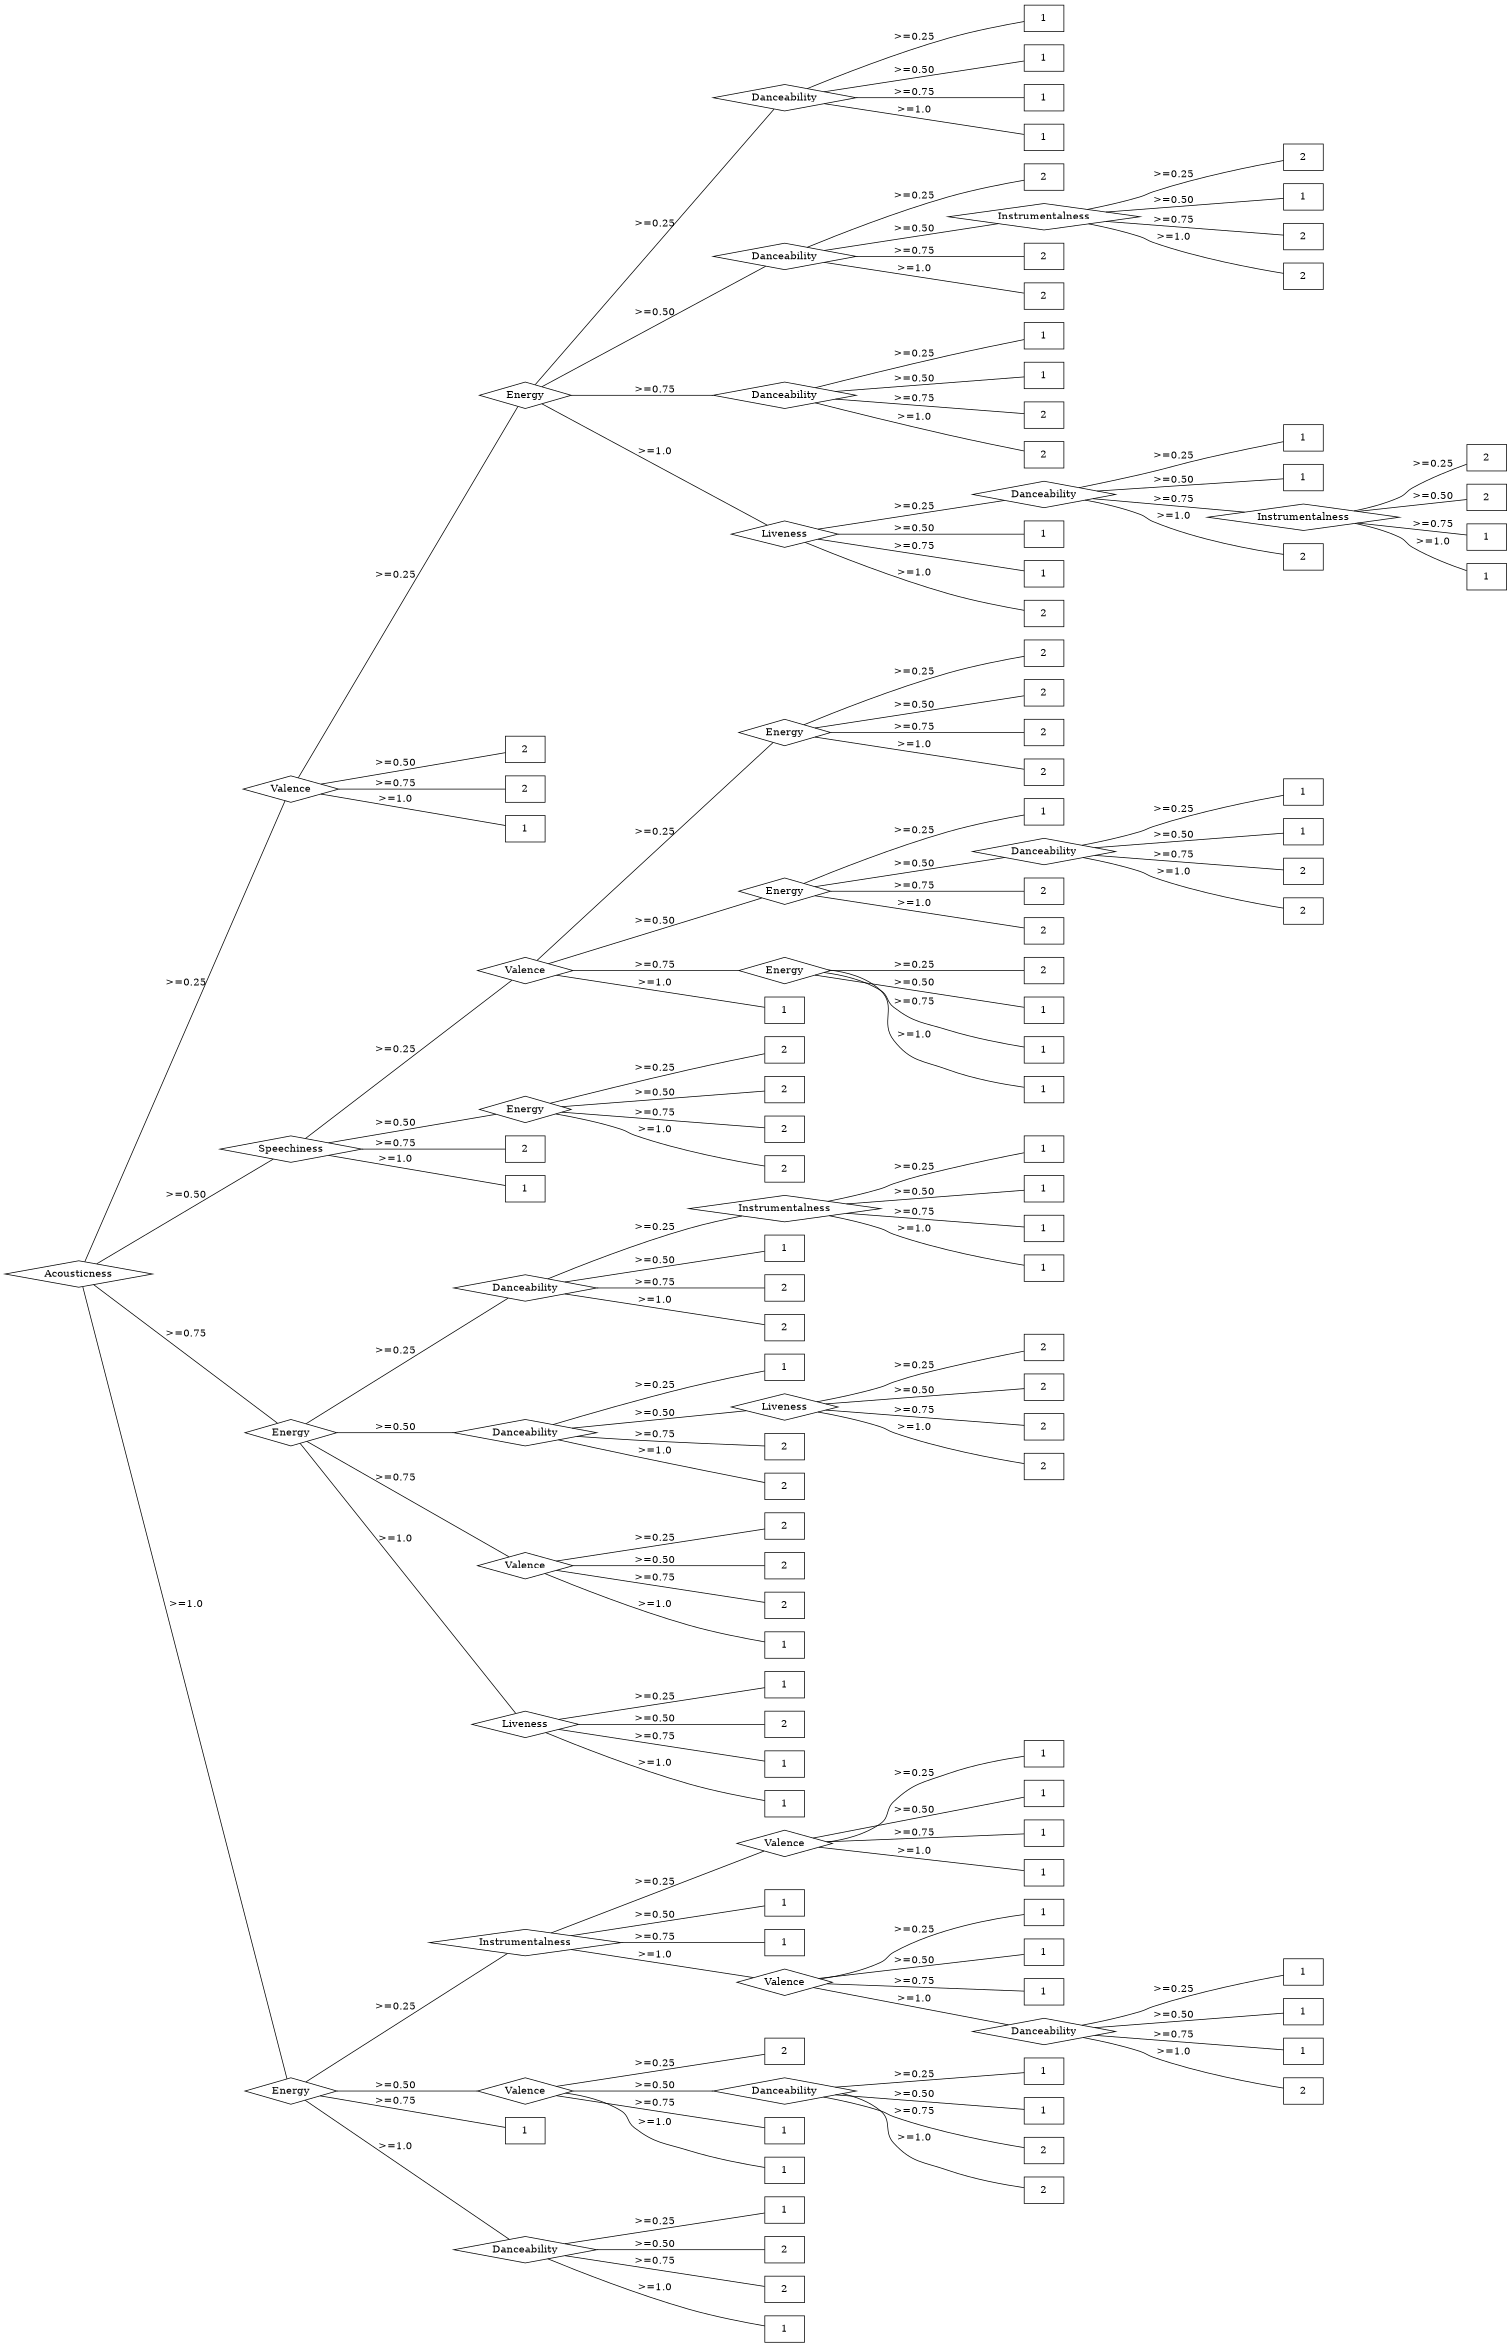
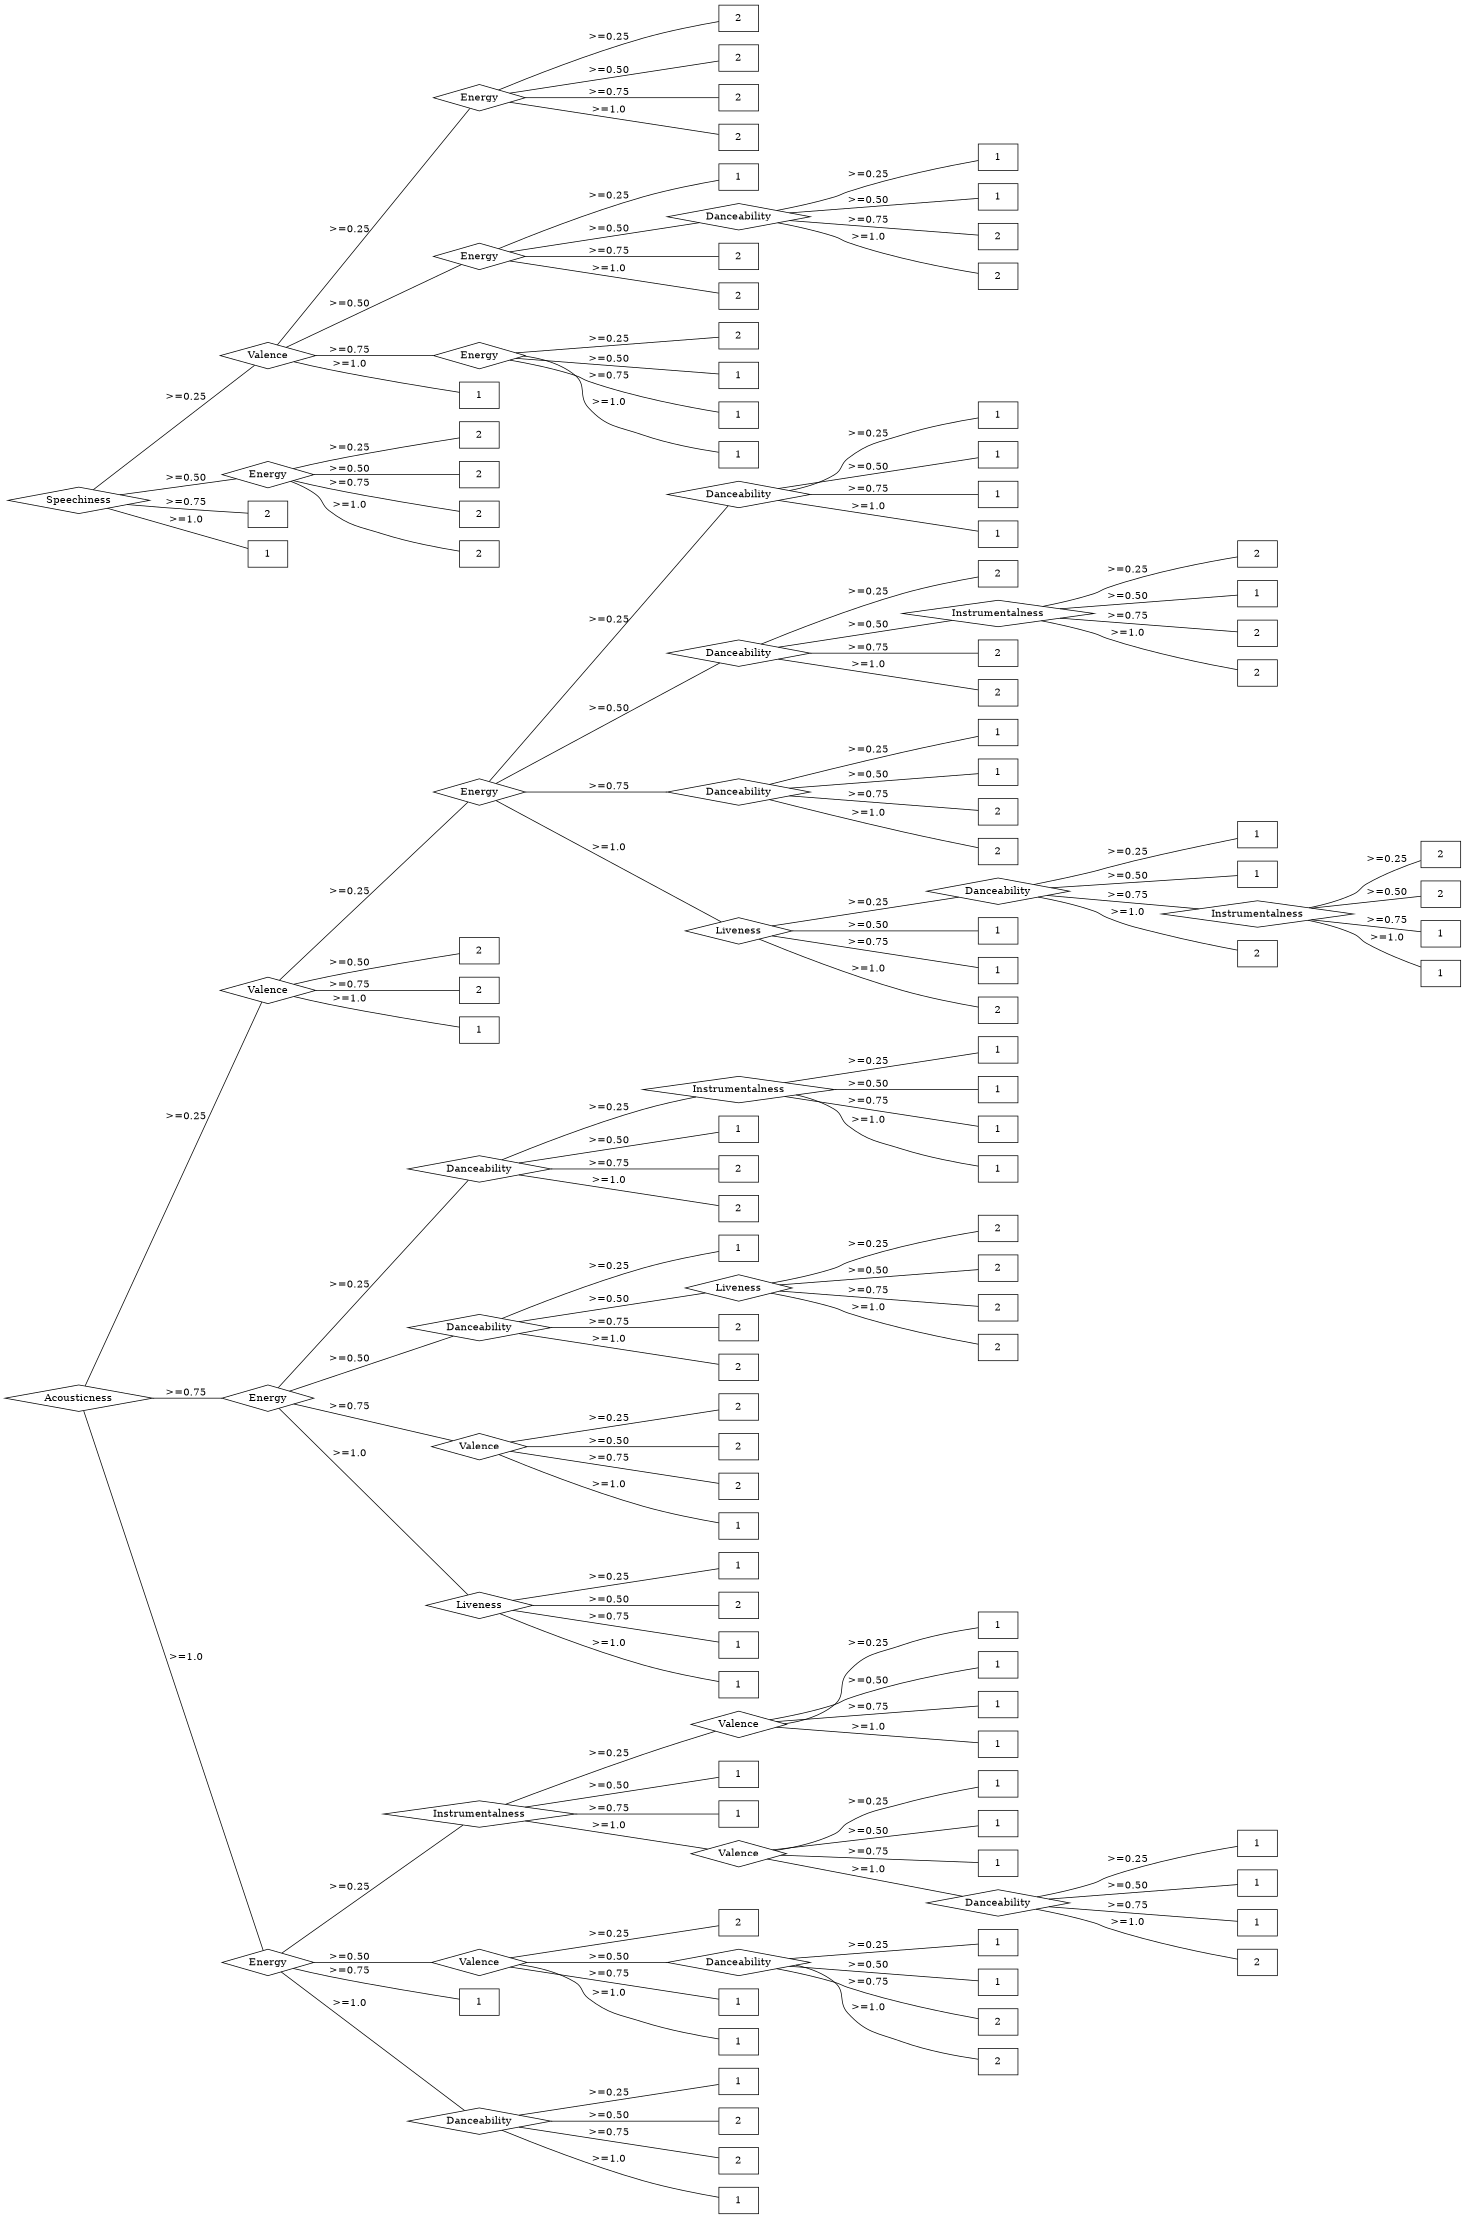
  strict graph {
    rankdir=LR
    node [shape=box]
    n1 [label=Acousticness shape=diamond]
    n2 [label=Valence shape=diamond]
    n3 [label=Speechiness shape=diamond]
    n4 [label=Energy shape=diamond]
    n5 [label=Energy shape=diamond]
    n6 [label=Energy shape=diamond]
    n7 [label=2]
    n8 [label=2]
    n9 [label=1]
    n10 [label=Valence shape=diamond]
    n11 [label=Energy shape=diamond]
    n12 [label=2]
    n13 [label=1]
    n14 [label=Danceability shape=diamond]
    n15 [label=Danceability shape=diamond]
    n16 [label=Valence shape=diamond]
    n17 [label=Liveness shape=diamond]
    n18 [label=Instrumentalness shape=diamond]
    n19 [label=Valence shape=diamond]
    n20 [label=1]
    n21 [label=Danceability shape=diamond]
    n22 [label=Danceability shape=diamond]
    n23 [label=Danceability shape=diamond]
    n24 [label=Danceability shape=diamond]
    n25 [label=Liveness shape=diamond]
    n26 [label=1]
    n27 [label=1]
    n28 [label=1]
    n29 [label=1]
    n30 [label=2]
    n31 [label=Instrumentalness shape=diamond]
    n32 [label=2]
    n33 [label=2]
    n34 [label=1]
    n35 [label=1]
    n36 [label=2]
    n37 [label=2]
    n38 [label=Danceability shape=diamond]
    n39 [label=1]
    n40 [label=1]
    n41 [label=2]
    n42 [label=2]
    n43 [label=1]
    n44 [label=2]
    n45 [label=2]
    n46 [label=1]
    n47 [label=1]
    n48 [label=Instrumentalness shape=diamond]
    n49 [label=2]
    n50 [label=2]
    n51 [label=2]
    n52 [label=1]
    n53 [label=1]
    n54 [label=Energy shape=diamond]
    n55 [label=Energy shape=diamond]
    n56 [label=Energy shape=diamond]
    n57 [label=1]
    n58 [label=2]
    n59 [label=2]
    n60 [label=2]
    n61 [label=2]
    n62 [label=2]
    n63 [label=2]
    n64 [label=2]
    n65 [label=2]
    n66 [label=1]
    n67 [label=Danceability shape=diamond]
    n68 [label=2]
    n69 [label=2]
    n70 [label=2]
    n71 [label=1]
    n72 [label=1]
    n73 [label=1]
    n74 [label=1]
    n75 [label=1]
    n76 [label=2]
    n77 [label=2]
    n78 [label=Instrumentalness shape=diamond]
    n79 [label=1]
    n80 [label=2]
    n81 [label=2]
    n82 [label=1]
    n83 [label=Liveness shape=diamond]
    n84 [label=2]
    n85 [label=2]
    n86 [label=2]
    n87 [label=2]
    n88 [label=2]
    n89 [label=1]
    n90 [label=1]
    n91 [label=2]
    n92 [label=1]
    n93 [label=1]
    n94 [label=1]
    n95 [label=1]
    n96 [label=1]
    n97 [label=1]
    n98 [label=2]
    n99 [label=2]
    n100 [label=2]
    n101 [label=2]
    n102 [label=Valence shape=diamond]
    n103 [label=1]
    n104 [label=1]
    n105 [label=Valence shape=diamond]
    n106 [label=2]
    n107 [label=Danceability shape=diamond]
    n108 [label=1]
    n109 [label=1]
    n110 [label=1]
    n111 [label=2]
    n112 [label=2]
    n113 [label=1]
    n114 [label=1]
    n115 [label=1]
    n116 [label=1]
    n117 [label=1]
    n118 [label=1]
    n119 [label=1]
    n120 [label=1]
    n121 [label=Danceability shape=diamond]
    n122 [label=1]
    n123 [label=1]
    n124 [label=1]
    n125 [label=2]
    n126 [label=1]
    n127 [label=1]
    n128 [label=2]
    n129 [label=2]
    n1 -- n2 [label=">=0.25"]
-   n1 -- n3 [label=">=0.50"]
    n1 -- n4 [label=">=0.75"]
    n1 -- n5 [label=">=1.0"]
    n2 -- n6 [label=">=0.25"]
    n2 -- n7 [label=">=0.50"]
    n2 -- n8 [label=">=0.75"]
    n2 -- n9 [label=">=1.0"]
    n3 -- n10 [label=">=0.25"]
    n3 -- n11 [label=">=0.50"]
    n3 -- n12 [label=">=0.75"]
    n3 -- n13 [label=">=1.0"]
    n4 -- n14 [label=">=0.25"]
    n4 -- n15 [label=">=0.50"]
    n4 -- n16 [label=">=0.75"]
    n4 -- n17 [label=">=1.0"]
    n5 -- n18 [label=">=0.25"]
    n5 -- n19 [label=">=0.50"]
    n5 -- n20 [label=">=0.75"]
    n5 -- n21 [label=">=1.0"]
    n6 -- n22 [label=">=0.25"]
    n6 -- n23 [label=">=0.50"]
    n6 -- n24 [label=">=0.75"]
    n6 -- n25 [label=">=1.0"]
    n10 -- n54 [label=">=0.25"]
    n10 -- n55 [label=">=0.50"]
    n10 -- n56 [label=">=0.75"]
    n10 -- n57 [label=">=1.0"]
    n11 -- n58 [label=">=0.25"]
    n11 -- n59 [label=">=0.50"]
    n11 -- n60 [label=">=0.75"]
    n11 -- n61 [label=">=1.0"]
    n14 -- n78 [label=">=0.25"]
    n14 -- n79 [label=">=0.50"]
    n14 -- n80 [label=">=0.75"]
    n14 -- n81 [label=">=1.0"]
    n15 -- n82 [label=">=0.25"]
    n15 -- n83 [label=">=0.50"]
    n15 -- n84 [label=">=0.75"]
    n15 -- n85 [label=">=1.0"]
    n16 -- n86 [label=">=0.25"]
    n16 -- n87 [label=">=0.50"]
    n16 -- n88 [label=">=0.75"]
    n16 -- n89 [label=">=1.0"]
    n17 -- n90 [label=">=0.25"]
    n17 -- n91 [label=">=0.50"]
    n17 -- n92 [label=">=0.75"]
    n17 -- n93 [label=">=1.0"]
    n18 -- n102 [label=">=0.25"]
    n18 -- n103 [label=">=0.50"]
    n18 -- n104 [label=">=0.75"]
    n18 -- n105 [label=">=1.0"]
    n19 -- n106 [label=">=0.25"]
    n19 -- n107 [label=">=0.50"]
    n19 -- n108 [label=">=0.75"]
    n19 -- n109 [label=">=1.0"]
    n21 -- n110 [label=">=0.25"]
    n21 -- n111 [label=">=0.50"]
    n21 -- n112 [label=">=0.75"]
    n21 -- n113 [label=">=1.0"]
    n22 -- n26 [label=">=0.25"]
    n22 -- n27 [label=">=0.50"]
    n22 -- n28 [label=">=0.75"]
    n22 -- n29 [label=">=1.0"]
    n23 -- n30 [label=">=0.25"]
    n23 -- n31 [label=">=0.50"]
    n23 -- n32 [label=">=0.75"]
    n23 -- n33 [label=">=1.0"]
    n24 -- n34 [label=">=0.25"]
    n24 -- n35 [label=">=0.50"]
    n24 -- n36 [label=">=0.75"]
    n24 -- n37 [label=">=1.0"]
    n25 -- n38 [label=">=0.25"]
    n25 -- n39 [label=">=0.50"]
    n25 -- n40 [label=">=0.75"]
    n25 -- n41 [label=">=1.0"]
    n31 -- n42 [label=">=0.25"]
    n31 -- n43 [label=">=0.50"]
    n31 -- n44 [label=">=0.75"]
    n31 -- n45 [label=">=1.0"]
    n38 -- n46 [label=">=0.25"]
    n38 -- n47 [label=">=0.50"]
    n38 -- n48 [label=">=0.75"]
    n38 -- n49 [label=">=1.0"]
    n48 -- n50 [label=">=0.25"]
    n48 -- n51 [label=">=0.50"]
    n48 -- n52 [label=">=0.75"]
    n48 -- n53 [label=">=1.0"]
    n54 -- n62 [label=">=0.25"]
    n54 -- n63 [label=">=0.50"]
    n54 -- n64 [label=">=0.75"]
    n54 -- n65 [label=">=1.0"]
    n55 -- n66 [label=">=0.25"]
    n55 -- n67 [label=">=0.50"]
    n55 -- n68 [label=">=0.75"]
    n55 -- n69 [label=">=1.0"]
    n56 -- n70 [label=">=0.25"]
    n56 -- n71 [label=">=0.50"]
    n56 -- n72 [label=">=0.75"]
    n56 -- n73 [label=">=1.0"]
    n67 -- n74 [label=">=0.25"]
    n67 -- n75 [label=">=0.50"]
    n67 -- n76 [label=">=0.75"]
    n67 -- n77 [label=">=1.0"]
    n78 -- n94 [label=">=0.25"]
    n78 -- n95 [label=">=0.50"]
    n78 -- n96 [label=">=0.75"]
    n78 -- n97 [label=">=1.0"]
    n83 -- n98 [label=">=0.25"]
    n83 -- n99 [label=">=0.50"]
    n83 -- n100 [label=">=0.75"]
    n83 -- n101 [label=">=1.0"]
    n102 -- n114 [label=">=0.25"]
    n102 -- n115 [label=">=0.50"]
    n102 -- n116 [label=">=0.75"]
    n102 -- n117 [label=">=1.0"]
    n105 -- n118 [label=">=0.25"]
    n105 -- n119 [label=">=0.50"]
    n105 -- n120 [label=">=0.75"]
    n105 -- n121 [label=">=1.0"]
    n107 -- n126 [label=">=0.25"]
    n107 -- n127 [label=">=0.50"]
    n107 -- n128 [label=">=0.75"]
    n107 -- n129 [label=">=1.0"]
    n121 -- n122 [label=">=0.25"]
    n121 -- n123 [label=">=0.50"]
    n121 -- n124 [label=">=0.75"]
    n121 -- n125 [label=">=1.0"]
  }
